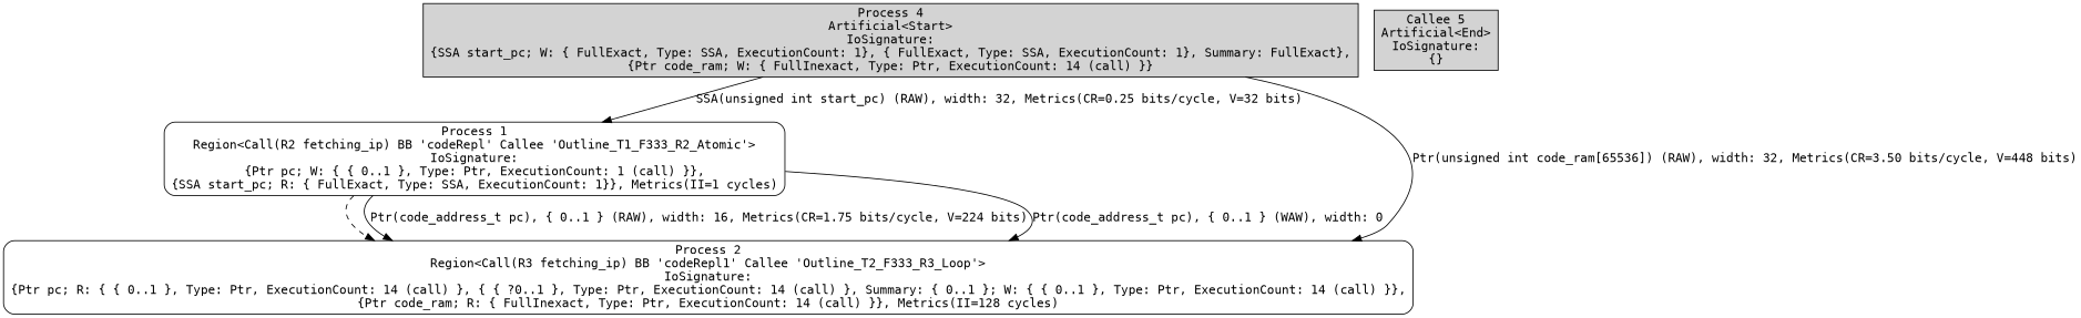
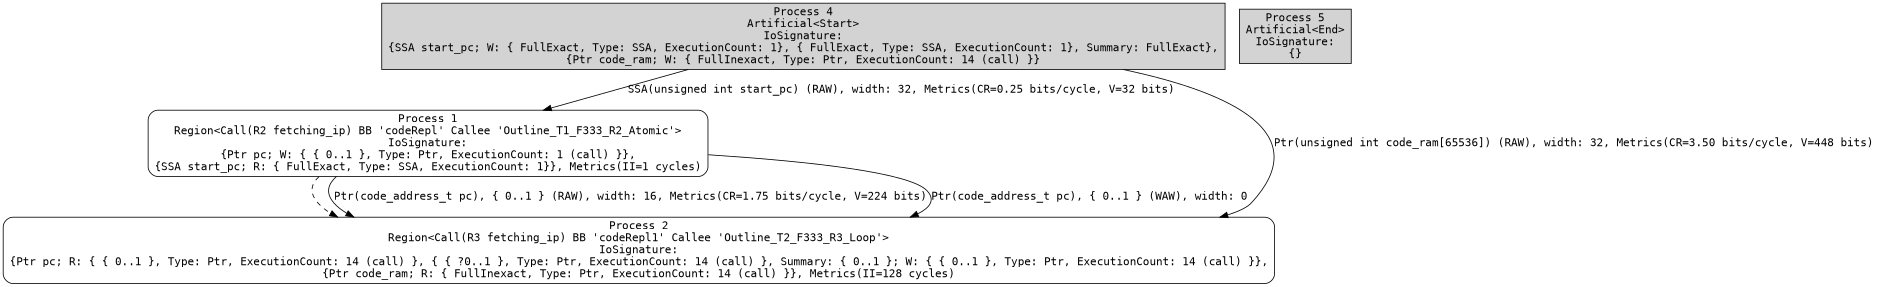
  digraph {
    fontname="DejaVu Sans Mono"
    node [shape=box style=rounded fontname="DejaVu Sans Mono"]
    edge [fontname="DejaVu Sans Mono"]
    n1 [label="Process 1\nRegion<Call(R2 fetching_ip) BB 'codeRepl' Callee 'Outline_T1_F333_R2_Atomic'>\nIoSignature:\n{Ptr pc; W: { { 0..1 }, Type: Ptr, ExecutionCount: 1 (call) }},\n{SSA start_pc; R: { FullExact, Type: SSA, ExecutionCount: 1}}, Metrics(II=1 cycles)"]
    n2 [label="Process 2\nRegion<Call(R3 fetching_ip) BB 'codeRepl1' Callee 'Outline_T2_F333_R3_Loop'>\nIoSignature:\n{Ptr pc; R: { { 0..1 }, Type: Ptr, ExecutionCount: 14 (call) }, { { ?0..1 }, Type: Ptr, ExecutionCount: 14 (call) }, Summary: { 0..1 }; W: { { 0..1 }, Type: Ptr, ExecutionCount: 14 (call) }},\n{Ptr code_ram; R: { FullInexact, Type: Ptr, ExecutionCount: 14 (call) }}, Metrics(II=128 cycles)"]
    n3 [fillcolor=lightgrey label="Process 4\nArtificial<Start>\nIoSignature:\n{SSA start_pc; W: { FullExact, Type: SSA, ExecutionCount: 1}, { FullExact, Type: SSA, ExecutionCount: 1}, Summary: FullExact},\n{Ptr code_ram; W: { FullInexact, Type: Ptr, ExecutionCount: 14 (call) }}" style=filled]
-   n4 [fillcolor=lightgrey label="Callee 5\nArtificial<End>\nIoSignature:\n{}" style=filled]
+   n4 [fillcolor=lightgrey label="Process 5\nArtificial<End>\nIoSignature:\n{}" style=filled]
    n1 -> n2 [style=dashed]
    n1 -> n2 [label="Ptr(code_address_t pc), { 0..1 } (RAW), width: 16, Metrics(CR=1.75 bits/cycle, V=224 bits)"]
    n1 -> n2 [label="Ptr(code_address_t pc), { 0..1 } (WAW), width: 0"]
    n3 -> n1 [label="SSA(unsigned int start_pc) (RAW), width: 32, Metrics(CR=0.25 bits/cycle, V=32 bits)"]
    n3 -> n2 [label="Ptr(unsigned int code_ram[65536]) (RAW), width: 32, Metrics(CR=3.50 bits/cycle, V=448 bits)"]
  }
